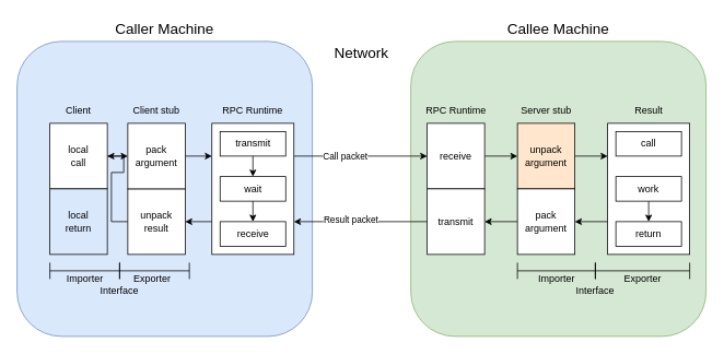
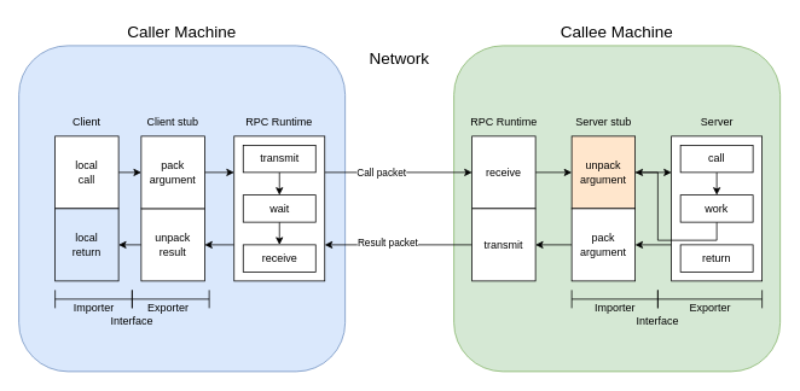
  <mxCell id="0" />
  <mxCell id="1" parent="0" />
  <mxCell id="2" value="" style="rounded=1;whiteSpace=wrap;html=1;fillColor=#dae8fc;strokeColor=#6c8ebf;" vertex="1" parent="1"><mxGeometry x="20" y="50" width="360" height="360" as="geometry" /></mxCell>
  <mxCell id="3" value="" style="rounded=1;whiteSpace=wrap;html=1;fillColor=#d5e8d4;strokeColor=#82b366;" vertex="1" parent="1"><mxGeometry x="500" y="50" width="360" height="360" as="geometry" /></mxCell>
  <mxCell id="4" style="edgeStyle=orthogonalEdgeStyle;rounded=0;orthogonalLoop=1;jettySize=auto;html=1;exitX=1;exitY=0.5;exitDx=0;exitDy=0;entryX=0;entryY=0.5;entryDx=0;entryDy=0;" edge="1" parent="1" source="5" target="14"><mxGeometry relative="1" as="geometry" /></mxCell>
  <mxCell id="5" value="local&lt;div&gt;call&lt;/div&gt;" style="rounded=0;whiteSpace=wrap;html=1;" vertex="1" parent="1"><mxGeometry x="60" y="150" width="70" height="80" as="geometry" /></mxCell>
  <mxCell id="6" value="local&lt;div&gt;return&lt;/div&gt;" style="rounded=0;whiteSpace=wrap;html=1;fillColor=#dae8fc;" vertex="1" parent="1"><mxGeometry x="60" y="230" width="70" height="80" as="geometry" /></mxCell>
- <mxCell id="7" style="edgeStyle=orthogonalEdgeStyle;rounded=0;orthogonalLoop=1;jettySize=auto;html=1;exitX=0;exitY=0.5;exitDx=0;exitDy=0;" edge="1" parent="1" source="8" target="5"><mxGeometry relative="1" as="geometry" /></mxCell>
+ <mxCell id="7" style="edgeStyle=orthogonalEdgeStyle;rounded=0;orthogonalLoop=1;jettySize=auto;html=1;exitX=0;exitY=0.5;exitDx=0;exitDy=0;entryX=1;entryY=0.5;entryDx=0;entryDy=0;" edge="1" parent="1" source="8" target="6"><mxGeometry relative="1" as="geometry" /></mxCell>
  <mxCell id="8" value="unpack&lt;div&gt;result&lt;/div&gt;" style="rounded=0;whiteSpace=wrap;html=1;" vertex="1" parent="1"><mxGeometry x="155" y="230" width="70" height="80" as="geometry" /></mxCell>
  <mxCell id="9" style="edgeStyle=orthogonalEdgeStyle;rounded=0;orthogonalLoop=1;jettySize=auto;html=1;exitX=0;exitY=0.75;exitDx=0;exitDy=0;entryX=1;entryY=0.5;entryDx=0;entryDy=0;" edge="1" parent="1" source="12" target="8"><mxGeometry relative="1" as="geometry" /></mxCell>
  <mxCell id="10" style="edgeStyle=orthogonalEdgeStyle;rounded=0;orthogonalLoop=1;jettySize=auto;html=1;exitX=1;exitY=0.25;exitDx=0;exitDy=0;entryX=0;entryY=0.5;entryDx=0;entryDy=0;" edge="1" parent="1" source="12" target="36"><mxGeometry relative="1" as="geometry" /></mxCell>
  <mxCell id="11" value="Call packet" style="edgeLabel;html=1;align=center;verticalAlign=middle;resizable=0;points=[];" vertex="1" connectable="0" parent="10"><mxGeometry x="-0.238" y="1" relative="1" as="geometry"><mxPoint as="offset" /></mxGeometry></mxCell>
  <mxCell id="12" value="" style="rounded=0;whiteSpace=wrap;html=1;" vertex="1" parent="1"><mxGeometry x="257.5" y="150" width="100" height="160" as="geometry" /></mxCell>
  <mxCell id="13" style="edgeStyle=orthogonalEdgeStyle;rounded=0;orthogonalLoop=1;jettySize=auto;html=1;exitX=1;exitY=0.5;exitDx=0;exitDy=0;entryX=0;entryY=0.25;entryDx=0;entryDy=0;" edge="1" parent="1" source="14" target="12"><mxGeometry relative="1" as="geometry" /></mxCell>
  <mxCell id="14" value="pack&lt;div&gt;argument&lt;/div&gt;" style="rounded=0;whiteSpace=wrap;html=1;" vertex="1" parent="1"><mxGeometry x="155" y="150" width="70" height="80" as="geometry" /></mxCell>
  <mxCell id="15" value="Client" style="text;html=1;align=center;verticalAlign=middle;whiteSpace=wrap;rounded=0;" vertex="1" parent="1"><mxGeometry x="65" y="120" width="60" height="30" as="geometry" /></mxCell>
  <mxCell id="16" value="Client stub" style="text;html=1;align=center;verticalAlign=middle;whiteSpace=wrap;rounded=0;" vertex="1" parent="1"><mxGeometry x="160" y="120" width="60" height="30" as="geometry" /></mxCell>
  <mxCell id="17" style="edgeStyle=orthogonalEdgeStyle;rounded=0;orthogonalLoop=1;jettySize=auto;html=1;exitX=0.5;exitY=1;exitDx=0;exitDy=0;entryX=0.5;entryY=0;entryDx=0;entryDy=0;" edge="1" parent="1" source="18" target="20"><mxGeometry relative="1" as="geometry" /></mxCell>
  <mxCell id="18" value="transmit" style="rounded=0;whiteSpace=wrap;html=1;" vertex="1" parent="1"><mxGeometry x="267.5" y="160" width="80" height="30" as="geometry" /></mxCell>
  <mxCell id="19" style="edgeStyle=orthogonalEdgeStyle;rounded=0;orthogonalLoop=1;jettySize=auto;html=1;exitX=0.5;exitY=1;exitDx=0;exitDy=0;entryX=0.5;entryY=0;entryDx=0;entryDy=0;" edge="1" parent="1" source="20" target="21"><mxGeometry relative="1" as="geometry" /></mxCell>
  <mxCell id="20" value="wait" style="rounded=0;whiteSpace=wrap;html=1;" vertex="1" parent="1"><mxGeometry x="267.5" y="215" width="80" height="30" as="geometry" /></mxCell>
  <mxCell id="21" value="receive" style="rounded=0;whiteSpace=wrap;html=1;" vertex="1" parent="1"><mxGeometry x="267.5" y="270" width="80" height="30" as="geometry" /></mxCell>
  <mxCell id="22" value="RPC Runtime" style="text;html=1;align=center;verticalAlign=middle;whiteSpace=wrap;rounded=0;" vertex="1" parent="1"><mxGeometry x="260" y="120" width="95" height="30" as="geometry" /></mxCell>
  <mxCell id="23" style="edgeStyle=orthogonalEdgeStyle;rounded=0;orthogonalLoop=1;jettySize=auto;html=1;exitX=0;exitY=0.75;exitDx=0;exitDy=0;entryX=1;entryY=0.5;entryDx=0;entryDy=0;" edge="1" parent="1" source="24" target="34"><mxGeometry relative="1" as="geometry" /></mxCell>
  <mxCell id="24" value="" style="rounded=0;whiteSpace=wrap;html=1;" vertex="1" parent="1"><mxGeometry x="740" y="150" width="100" height="160" as="geometry" /></mxCell>
+ <mxCell id="25" style="edgeStyle=orthogonalEdgeStyle;rounded=0;orthogonalLoop=1;jettySize=auto;html=1;exitX=0.5;exitY=1;exitDx=0;exitDy=0;entryX=0.5;entryY=0;entryDx=0;entryDy=0;" edge="1" parent="1" source="26" target="28"><mxGeometry relative="1" as="geometry" /></mxCell>
  <mxCell id="26" value="call" style="rounded=0;whiteSpace=wrap;html=1;" vertex="1" parent="1"><mxGeometry x="750" y="160" width="80" height="30" as="geometry" /></mxCell>
- <mxCell id="27" style="edgeStyle=orthogonalEdgeStyle;rounded=0;orthogonalLoop=1;jettySize=auto;html=1;exitX=0.5;exitY=1;exitDx=0;exitDy=0;entryX=0.5;entryY=0;entryDx=0;entryDy=0;" edge="1" parent="1" source="28" target="29"><mxGeometry relative="1" as="geometry" /></mxCell>
+ <mxCell id="27" style="edgeStyle=orthogonalEdgeStyle;rounded=0;orthogonalLoop=1;jettySize=auto;html=1;exitX=0.5;exitY=1;exitDx=0;exitDy=0;" edge="1" parent="1" source="28" target="32"><mxGeometry relative="1" as="geometry" /></mxCell>
  <mxCell id="28" value="work" style="rounded=0;whiteSpace=wrap;html=1;" vertex="1" parent="1"><mxGeometry x="750" y="215" width="80" height="30" as="geometry" /></mxCell>
  <mxCell id="29" value="return" style="rounded=0;whiteSpace=wrap;html=1;" vertex="1" parent="1"><mxGeometry x="750" y="270" width="80" height="30" as="geometry" /></mxCell>
- <mxCell id="30" value="Result" style="text;html=1;align=center;verticalAlign=middle;whiteSpace=wrap;rounded=0;" vertex="1" parent="1"><mxGeometry x="742.5" y="120" width="95" height="30" as="geometry" /></mxCell>
+ <mxCell id="30" value="Server" style="text;html=1;align=center;verticalAlign=middle;whiteSpace=wrap;rounded=0;" vertex="1" parent="1"><mxGeometry x="742.5" y="120" width="95" height="30" as="geometry" /></mxCell>
  <mxCell id="31" style="edgeStyle=orthogonalEdgeStyle;rounded=0;orthogonalLoop=1;jettySize=auto;html=1;exitX=1;exitY=0.5;exitDx=0;exitDy=0;entryX=0;entryY=0.25;entryDx=0;entryDy=0;" edge="1" parent="1" source="32" target="24"><mxGeometry relative="1" as="geometry" /></mxCell>
  <mxCell id="32" value="unpack&lt;div&gt;argument&lt;/div&gt;" style="rounded=0;whiteSpace=wrap;html=1;fillColor=#ffe6cc;" vertex="1" parent="1"><mxGeometry x="630" y="150" width="70" height="80" as="geometry" /></mxCell>
  <mxCell id="33" style="edgeStyle=orthogonalEdgeStyle;rounded=0;orthogonalLoop=1;jettySize=auto;html=1;exitX=0;exitY=0.5;exitDx=0;exitDy=0;entryX=1;entryY=0.5;entryDx=0;entryDy=0;" edge="1" parent="1" source="34" target="39"><mxGeometry relative="1" as="geometry" /></mxCell>
  <mxCell id="34" value="pack&lt;div&gt;argument&lt;/div&gt;" style="rounded=0;whiteSpace=wrap;html=1;" vertex="1" parent="1"><mxGeometry x="630" y="230" width="70" height="80" as="geometry" /></mxCell>
  <mxCell id="35" style="edgeStyle=orthogonalEdgeStyle;rounded=0;orthogonalLoop=1;jettySize=auto;html=1;exitX=1;exitY=0.5;exitDx=0;exitDy=0;entryX=0;entryY=0.5;entryDx=0;entryDy=0;" edge="1" parent="1" source="36" target="32"><mxGeometry relative="1" as="geometry" /></mxCell>
  <mxCell id="36" value="receive" style="rounded=0;whiteSpace=wrap;html=1;" vertex="1" parent="1"><mxGeometry x="520" y="150" width="70" height="80" as="geometry" /></mxCell>
  <mxCell id="37" style="edgeStyle=orthogonalEdgeStyle;rounded=0;orthogonalLoop=1;jettySize=auto;html=1;exitX=0;exitY=0.5;exitDx=0;exitDy=0;entryX=1;entryY=0.75;entryDx=0;entryDy=0;" edge="1" parent="1" source="39" target="12"><mxGeometry relative="1" as="geometry" /></mxCell>
  <mxCell id="38" value="Result packet" style="edgeLabel;html=1;align=center;verticalAlign=middle;resizable=0;points=[];" vertex="1" connectable="0" parent="37"><mxGeometry x="0.162" y="-3" relative="1" as="geometry"><mxPoint as="offset" /></mxGeometry></mxCell>
  <mxCell id="39" value="transmit" style="rounded=0;whiteSpace=wrap;html=1;" vertex="1" parent="1"><mxGeometry x="520" y="230" width="70" height="80" as="geometry" /></mxCell>
  <mxCell id="40" value="Server stub" style="text;html=1;align=center;verticalAlign=middle;whiteSpace=wrap;rounded=0;" vertex="1" parent="1"><mxGeometry x="617.5" y="120" width="95" height="30" as="geometry" /></mxCell>
  <mxCell id="41" value="RPC Runtime" style="text;html=1;align=center;verticalAlign=middle;whiteSpace=wrap;rounded=0;" vertex="1" parent="1"><mxGeometry x="507.5" y="120" width="95" height="30" as="geometry" /></mxCell>
  <mxCell id="42" value="Network" style="text;html=1;align=center;verticalAlign=middle;whiteSpace=wrap;rounded=0;fontSize=18;" vertex="1" parent="1"><mxGeometry x="400" y="50" width="80" height="30" as="geometry" /></mxCell>
  <mxCell id="43" value="Caller Machine" style="text;html=1;align=center;verticalAlign=middle;whiteSpace=wrap;rounded=0;fontSize=18;" vertex="1" parent="1"><mxGeometry x="90" y="20" width="220" height="30" as="geometry" /></mxCell>
  <mxCell id="44" value="Callee Machine" style="text;html=1;align=center;verticalAlign=middle;whiteSpace=wrap;rounded=0;fontSize=18;" vertex="1" parent="1"><mxGeometry x="570" y="20" width="220" height="30" as="geometry" /></mxCell>
  <mxCell id="45" value="" style="shape=crossbar;whiteSpace=wrap;html=1;rounded=1;" vertex="1" parent="1"><mxGeometry x="60" y="320" width="85" height="20" as="geometry" /></mxCell>
  <mxCell id="46" value="" style="shape=crossbar;whiteSpace=wrap;html=1;rounded=1;" vertex="1" parent="1"><mxGeometry x="145" y="320" width="85" height="20" as="geometry" /></mxCell>
  <mxCell id="47" value="Importer" style="text;html=1;align=center;verticalAlign=middle;whiteSpace=wrap;rounded=0;" vertex="1" parent="1"><mxGeometry x="72.5" y="330" width="60" height="20" as="geometry" /></mxCell>
  <mxCell id="48" value="Exporter" style="text;html=1;align=center;verticalAlign=middle;whiteSpace=wrap;rounded=0;" vertex="1" parent="1"><mxGeometry x="155" y="330" width="60" height="20" as="geometry" /></mxCell>
  <mxCell id="49" value="Interface" style="text;html=1;align=center;verticalAlign=middle;whiteSpace=wrap;rounded=0;" vertex="1" parent="1"><mxGeometry x="115" y="340" width="60" height="30" as="geometry" /></mxCell>
  <mxCell id="50" value="" style="shape=crossbar;whiteSpace=wrap;html=1;rounded=1;" vertex="1" parent="1"><mxGeometry x="630" y="320" width="95" height="20" as="geometry" /></mxCell>
  <mxCell id="51" value="" style="shape=crossbar;whiteSpace=wrap;html=1;rounded=1;" vertex="1" parent="1"><mxGeometry x="725" y="320" width="115" height="20" as="geometry" /></mxCell>
  <mxCell id="52" value="Importer" style="text;html=1;align=center;verticalAlign=middle;whiteSpace=wrap;rounded=0;" vertex="1" parent="1"><mxGeometry x="647.5" y="330" width="60" height="20" as="geometry" /></mxCell>
  <mxCell id="53" value="Exporter" style="text;html=1;align=center;verticalAlign=middle;whiteSpace=wrap;rounded=0;" vertex="1" parent="1"><mxGeometry x="752.5" y="330" width="60" height="20" as="geometry" /></mxCell>
  <mxCell id="54" value="Interface" style="text;html=1;align=center;verticalAlign=middle;whiteSpace=wrap;rounded=0;" vertex="1" parent="1"><mxGeometry x="695" y="340" width="60" height="30" as="geometry" /></mxCell>
